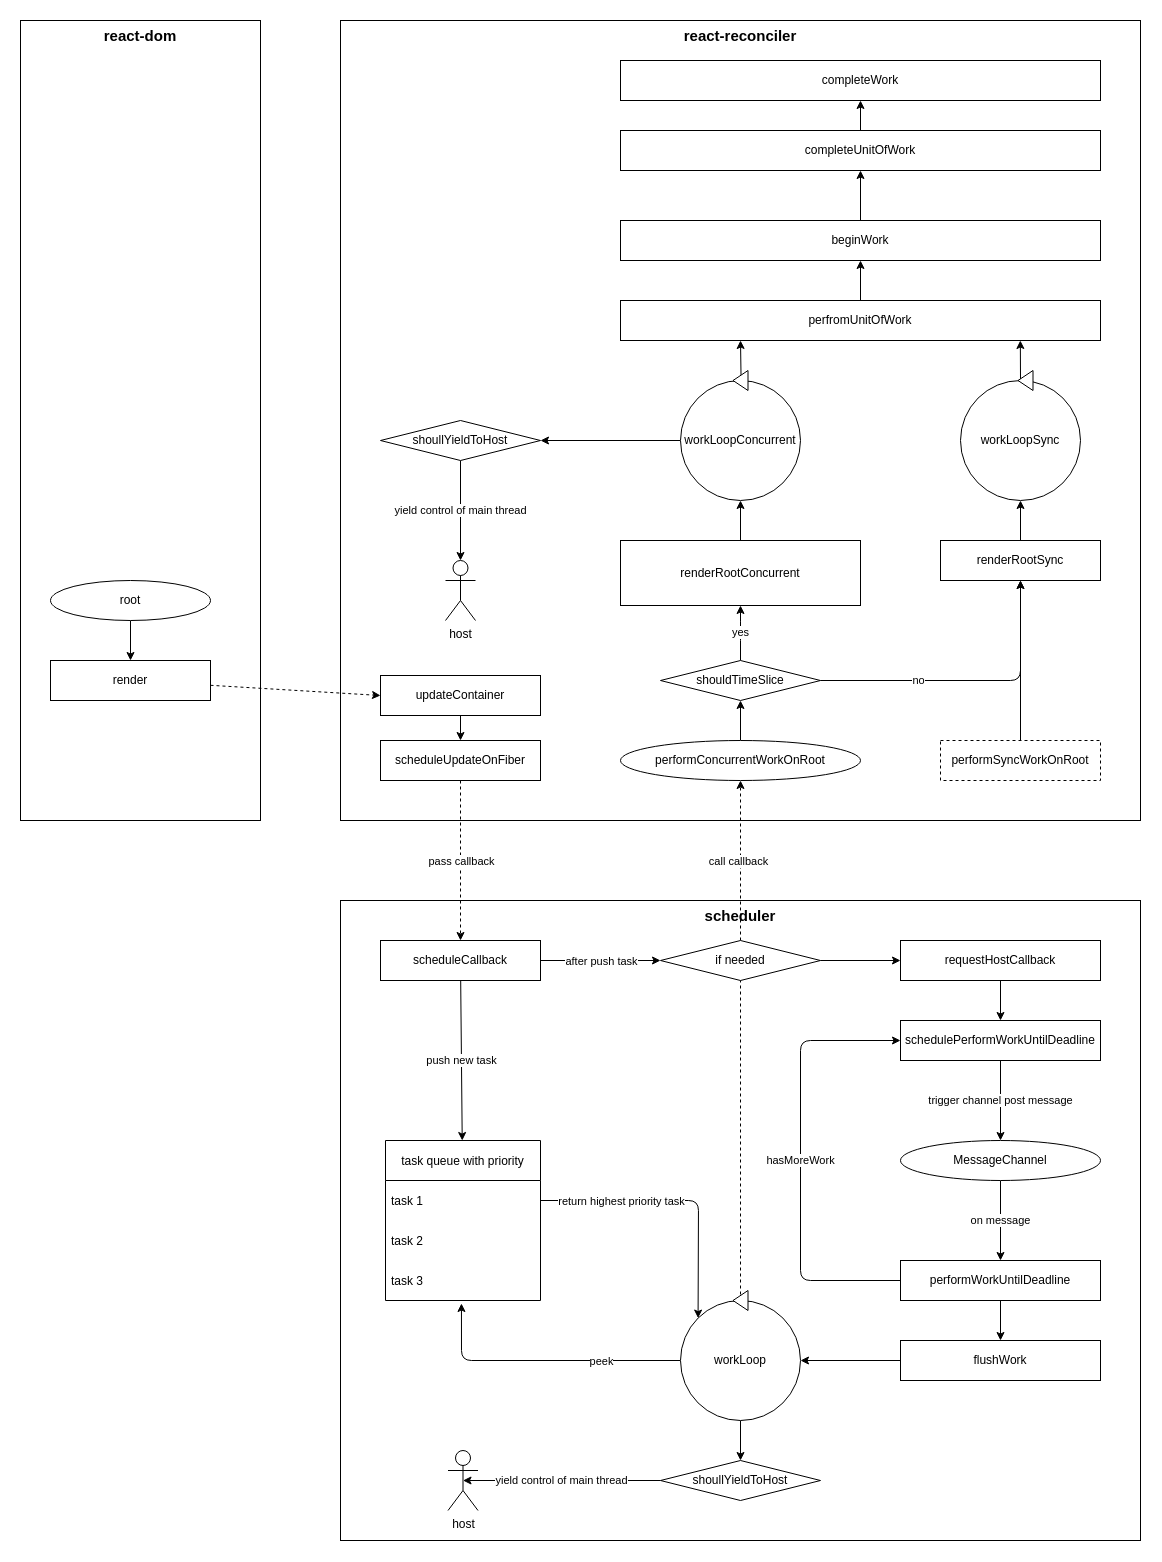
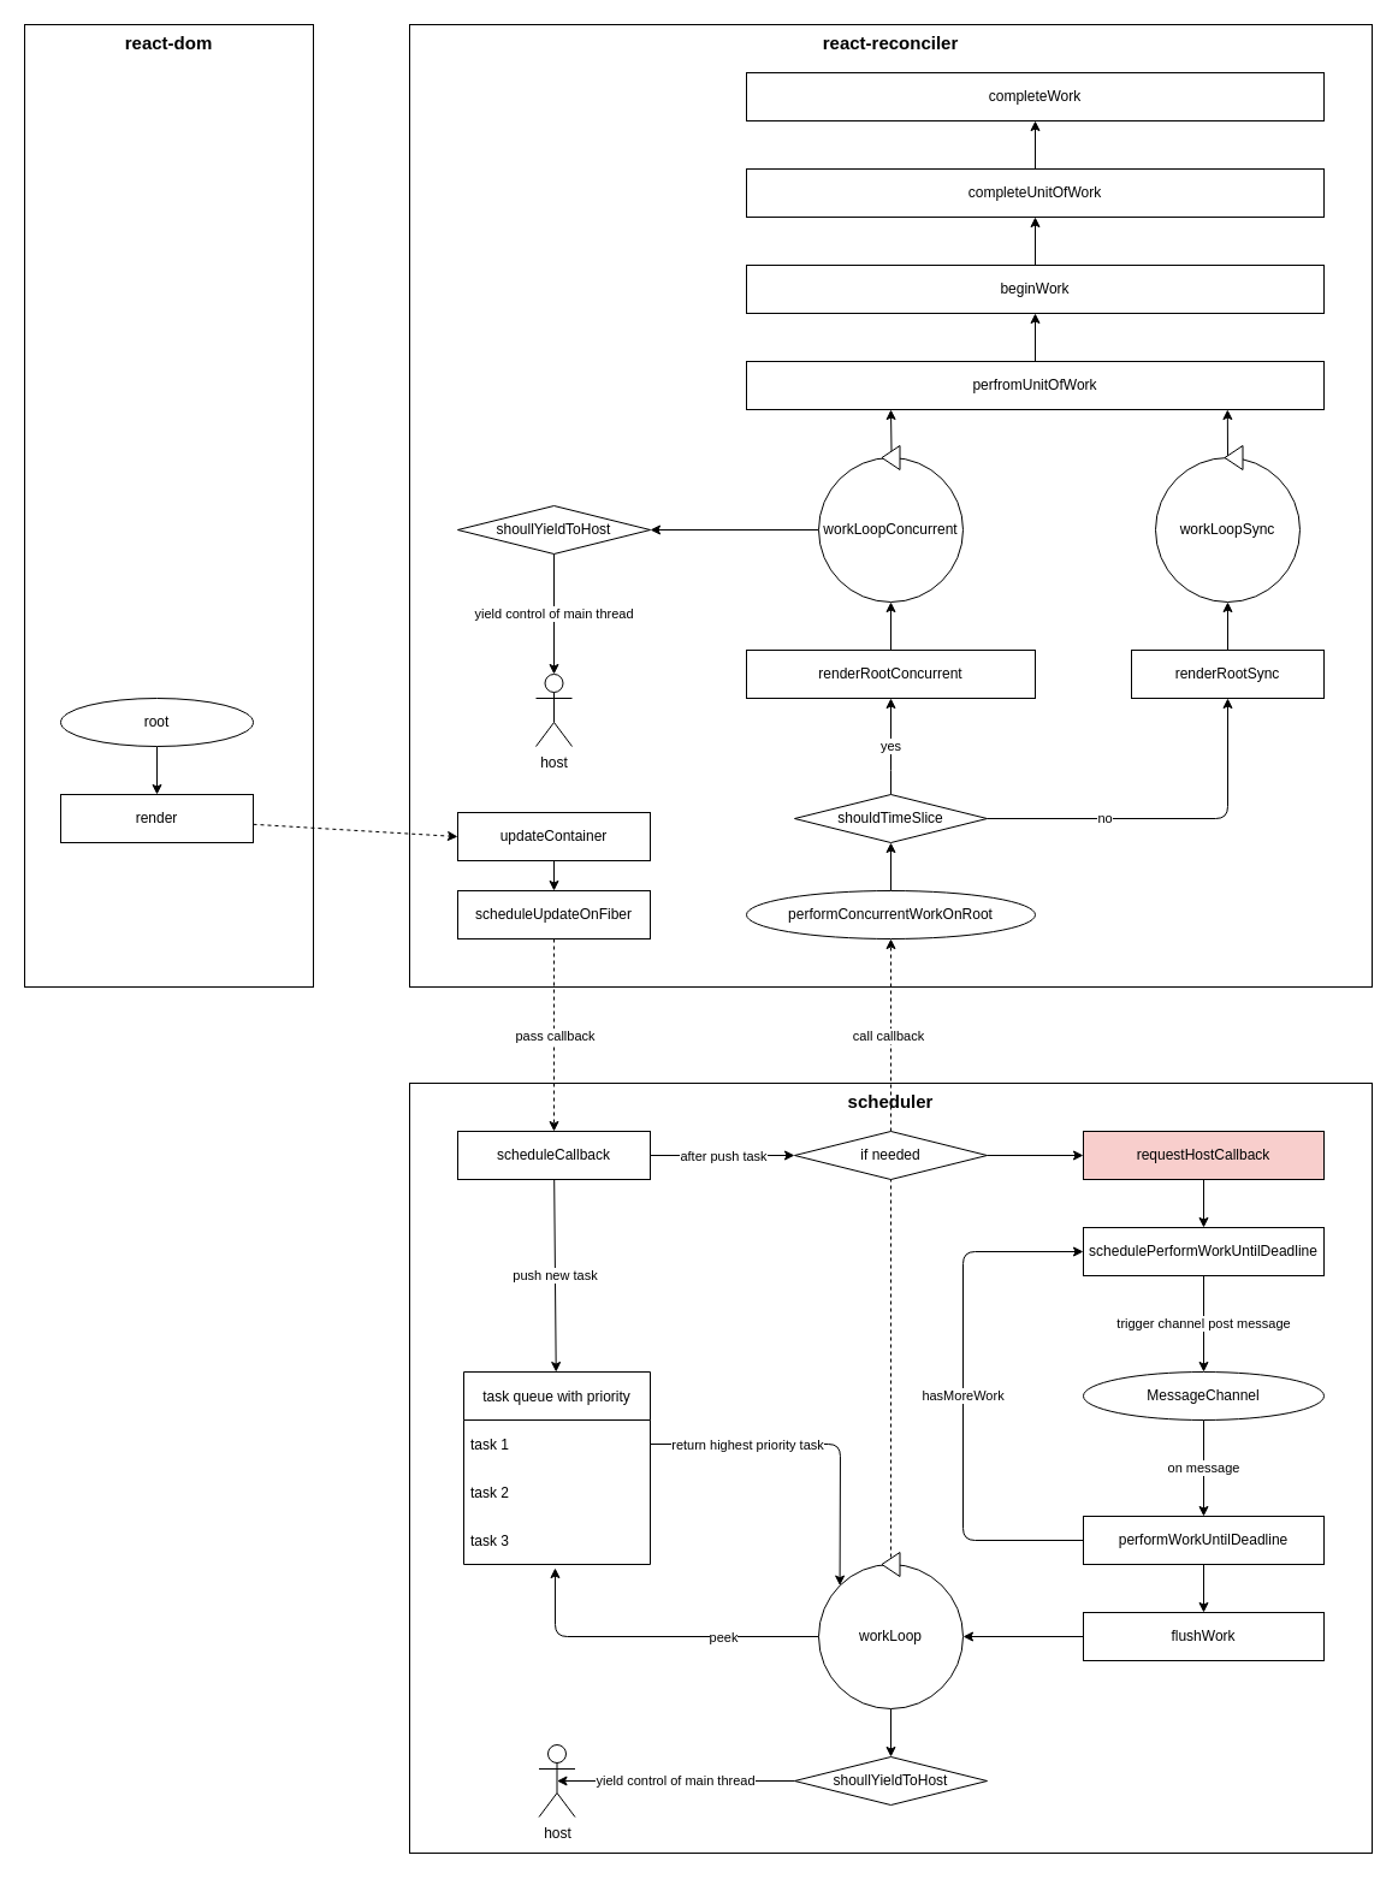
  <mxCell id="0" />
  <mxCell id="1" parent="0" />
  <mxCell id="2" value="react-dom" style="rounded=0;whiteSpace=wrap;html=1;verticalAlign=top;fontStyle=1;fontSize=15;" parent="1" vertex="1"><mxGeometry x="20" y="20" width="240" height="800" as="geometry" /></mxCell>
  <mxCell id="3" value="" style="edgeStyle=none;html=1;" parent="1" source="4" target="5" edge="1"><mxGeometry relative="1" as="geometry" /></mxCell>
  <mxCell id="4" value="root" style="ellipse;whiteSpace=wrap;html=1;" parent="1" vertex="1"><mxGeometry x="50" y="580" width="160" height="40" as="geometry" /></mxCell>
  <mxCell id="5" value="render" style="rounded=0;whiteSpace=wrap;html=1;" parent="1" vertex="1"><mxGeometry x="50" y="660" width="160" height="40" as="geometry" /></mxCell>
  <mxCell id="6" value="react-reconciler" style="rounded=0;whiteSpace=wrap;html=1;verticalAlign=top;fontStyle=1;fontSize=15;" parent="1" vertex="1"><mxGeometry x="340" y="20" width="800" height="800" as="geometry" /></mxCell>
  <mxCell id="7" value="" style="edgeStyle=none;html=1;" parent="1" source="8" target="10" edge="1"><mxGeometry relative="1" as="geometry" /></mxCell>
  <mxCell id="8" value="updateContainer" style="rounded=0;whiteSpace=wrap;html=1;" parent="1" vertex="1"><mxGeometry x="380" y="675" width="160" height="40" as="geometry" /></mxCell>
  <mxCell id="9" style="edgeStyle=none;html=1;entryX=0;entryY=0.5;entryDx=0;entryDy=0;dashed=1;" parent="1" source="5" target="8" edge="1"><mxGeometry relative="1" as="geometry" /></mxCell>
  <mxCell id="10" value="scheduleUpdateOnFiber" style="rounded=0;whiteSpace=wrap;html=1;" parent="1" vertex="1"><mxGeometry x="380" y="740" width="160" height="40" as="geometry" /></mxCell>
  <mxCell id="11" value="scheduler" style="rounded=0;whiteSpace=wrap;html=1;verticalAlign=top;fontStyle=1;fontSize=15;" parent="1" vertex="1"><mxGeometry x="340" y="900" width="800" height="640" as="geometry" /></mxCell>
  <mxCell id="12" value="push new task" style="edgeStyle=none;html=1;" edge="1" parent="1" source="15" target="18"><mxGeometry relative="1" as="geometry" /></mxCell>
  <mxCell id="13" style="edgeStyle=none;html=1;entryX=0;entryY=0.5;entryDx=0;entryDy=0;endArrow=classic;endFill=1;" edge="1" parent="1" source="15" target="74"><mxGeometry relative="1" as="geometry" /></mxCell>
  <mxCell id="14" value="after push task" style="edgeLabel;html=1;align=center;verticalAlign=middle;resizable=0;points=[];" vertex="1" connectable="0" parent="13"><mxGeometry x="-0.167" y="1" relative="1" as="geometry"><mxPoint x="10" y="1" as="offset" /></mxGeometry></mxCell>
  <mxCell id="15" value="scheduleCallback" style="rounded=0;whiteSpace=wrap;html=1;" parent="1" vertex="1"><mxGeometry x="380" y="940" width="160" height="40" as="geometry" /></mxCell>
  <mxCell id="16" style="edgeStyle=none;html=1;dashed=1;entryX=0.5;entryY=0;entryDx=0;entryDy=0;" parent="1" source="10" target="15" edge="1"><mxGeometry relative="1" as="geometry" /></mxCell>
  <mxCell id="17" value="pass callback" style="edgeLabel;html=1;align=center;verticalAlign=middle;resizable=0;points=[];" connectable="0" vertex="1" parent="16"><mxGeometry x="0.215" relative="1" as="geometry"><mxPoint y="-17" as="offset" /></mxGeometry></mxCell>
  <mxCell id="18" value="task queue with priority" style="swimlane;fontStyle=0;childLayout=stackLayout;horizontal=1;startSize=40;horizontalStack=0;resizeParent=1;resizeParentMax=0;resizeLast=0;collapsible=1;marginBottom=0;" parent="1" vertex="1"><mxGeometry x="385" y="1140" width="155" height="160" as="geometry"><mxRectangle x="300" y="680" width="160" height="30" as="alternateBounds" /></mxGeometry></mxCell>
  <mxCell id="19" value="task 1" style="text;strokeColor=none;fillColor=none;align=left;verticalAlign=middle;spacingLeft=4;spacingRight=4;overflow=hidden;points=[[0,0.5],[1,0.5]];portConstraint=eastwest;rotatable=0;" parent="18" vertex="1"><mxGeometry y="40" width="155" height="40" as="geometry" /></mxCell>
  <mxCell id="20" value="task 2" style="text;strokeColor=none;fillColor=none;align=left;verticalAlign=middle;spacingLeft=4;spacingRight=4;overflow=hidden;points=[[0,0.5],[1,0.5]];portConstraint=eastwest;rotatable=0;" parent="18" vertex="1"><mxGeometry y="80" width="155" height="40" as="geometry" /></mxCell>
  <mxCell id="21" value="task 3" style="text;strokeColor=none;fillColor=none;align=left;verticalAlign=middle;spacingLeft=4;spacingRight=4;overflow=hidden;points=[[0,0.5],[1,0.5]];portConstraint=eastwest;rotatable=0;" parent="18" vertex="1"><mxGeometry y="120" width="155" height="40" as="geometry" /></mxCell>
  <mxCell id="22" value="" style="edgeStyle=none;html=1;" edge="1" parent="1" source="23" target="59"><mxGeometry relative="1" as="geometry" /></mxCell>
- <mxCell id="23" value="requestHostCallback" style="rounded=0;whiteSpace=wrap;html=1;" parent="1" vertex="1"><mxGeometry x="900" y="940" width="200" height="40" as="geometry" /></mxCell>
+ <mxCell id="23" value="requestHostCallback" style="rounded=0;whiteSpace=wrap;html=1;fillColor=#f8cecc;" parent="1" vertex="1"><mxGeometry x="900" y="940" width="200" height="40" as="geometry" /></mxCell>
  <mxCell id="24" value="on message" style="edgeStyle=none;html=1;" edge="1" parent="1" source="25" target="28"><mxGeometry relative="1" as="geometry" /></mxCell>
  <mxCell id="25" value="MessageChannel" style="ellipse;whiteSpace=wrap;html=1;" parent="1" vertex="1"><mxGeometry x="900" y="1140" width="200" height="40" as="geometry" /></mxCell>
  <mxCell id="26" value="" style="edgeStyle=none;html=1;" edge="1" parent="1" source="28" target="61"><mxGeometry relative="1" as="geometry" /></mxCell>
  <mxCell id="27" value="hasMoreWork" style="edgeStyle=none;html=1;entryX=0;entryY=0.5;entryDx=0;entryDy=0;" edge="1" parent="1" source="28" target="59"><mxGeometry relative="1" as="geometry"><mxPoint x="890" y="1040" as="targetPoint" /><Array as="points"><mxPoint x="800" y="1280" /><mxPoint x="800" y="1040" /></Array></mxGeometry></mxCell>
  <mxCell id="28" value="performWorkUntilDeadline" style="rounded=0;whiteSpace=wrap;html=1;" vertex="1" parent="1"><mxGeometry x="900" y="1260" width="200" height="40" as="geometry" /></mxCell>
  <mxCell id="29" value="" style="edgeStyle=none;html=1;" edge="1" parent="1" source="30" target="33"><mxGeometry relative="1" as="geometry" /></mxCell>
  <mxCell id="30" value="performConcurrentWorkOnRoot" style="ellipse;whiteSpace=wrap;html=1;" vertex="1" parent="1"><mxGeometry x="620" y="740" width="240" height="40" as="geometry" /></mxCell>
  <mxCell id="31" value="yes" style="edgeStyle=none;html=1;" edge="1" parent="1" source="33" target="35"><mxGeometry relative="1" as="geometry"><Array as="points"><mxPoint x="740" y="630" /></Array></mxGeometry></mxCell>
  <mxCell id="32" value="no" style="edgeStyle=none;html=1;entryX=0.5;entryY=1;entryDx=0;entryDy=0;" edge="1" parent="1" source="33" target="37"><mxGeometry x="-0.344" relative="1" as="geometry"><Array as="points"><mxPoint x="1020" y="680" /></Array><mxPoint as="offset" /></mxGeometry></mxCell>
  <mxCell id="33" value="shouldTimeSlice" style="rhombus;whiteSpace=wrap;html=1;" vertex="1" parent="1"><mxGeometry x="660" y="660" width="160" height="40" as="geometry" /></mxCell>
  <mxCell id="34" value="" style="edgeStyle=none;html=1;" edge="1" parent="1" source="35" target="40"><mxGeometry relative="1" as="geometry" /></mxCell>
- <mxCell id="35" value="renderRootConcurrent" style="rounded=0;whiteSpace=wrap;html=1;" vertex="1" parent="1"><mxGeometry x="620" y="540" width="240" height="65" as="geometry" /></mxCell>
+ <mxCell id="35" value="renderRootConcurrent" style="rounded=0;whiteSpace=wrap;html=1;" vertex="1" parent="1"><mxGeometry x="620" y="540" width="240" height="40" as="geometry" /></mxCell>
  <mxCell id="36" value="" style="edgeStyle=none;html=1;" edge="1" parent="1" source="37" target="42"><mxGeometry relative="1" as="geometry" /></mxCell>
  <mxCell id="37" value="renderRootSync" style="rounded=0;whiteSpace=wrap;html=1;" vertex="1" parent="1"><mxGeometry x="940" y="540" width="160" height="40" as="geometry" /></mxCell>
  <mxCell id="38" value="" style="edgeStyle=none;html=1;entryX=0.25;entryY=1;entryDx=0;entryDy=0;" edge="1" parent="1" source="40" target="44"><mxGeometry relative="1" as="geometry" /></mxCell>
  <mxCell id="39" style="edgeStyle=none;html=1;entryX=1;entryY=0.5;entryDx=0;entryDy=0;endArrow=classic;endFill=1;" edge="1" parent="1" source="40" target="71"><mxGeometry relative="1" as="geometry" /></mxCell>
  <mxCell id="40" value="workLoopConcurrent" style="ellipse;whiteSpace=wrap;html=1;aspect=fixed;" vertex="1" parent="1"><mxGeometry x="680" y="380" width="120" height="120" as="geometry" /></mxCell>
  <mxCell id="41" value="" style="edgeStyle=none;html=1;fontSize=15;endArrow=classic;endFill=1;entryX=0.833;entryY=1;entryDx=0;entryDy=0;entryPerimeter=0;" edge="1" parent="1" source="42" target="44"><mxGeometry relative="1" as="geometry" /></mxCell>
  <mxCell id="42" value="workLoopSync" style="ellipse;whiteSpace=wrap;html=1;aspect=fixed;" vertex="1" parent="1"><mxGeometry x="960" y="380" width="120" height="120" as="geometry" /></mxCell>
  <mxCell id="43" value="" style="edgeStyle=none;html=1;" edge="1" parent="1" source="44" target="48"><mxGeometry relative="1" as="geometry" /></mxCell>
  <mxCell id="44" value="perfromUnitOfWork" style="rounded=0;whiteSpace=wrap;html=1;" vertex="1" parent="1"><mxGeometry x="620" y="300" width="480" height="40" as="geometry" /></mxCell>
  <mxCell id="45" value="" style="triangle;whiteSpace=wrap;html=1;direction=west;" vertex="1" parent="1"><mxGeometry x="732.5" y="370" width="15" height="20" as="geometry" /></mxCell>
  <mxCell id="46" value="" style="triangle;whiteSpace=wrap;html=1;direction=west;" vertex="1" parent="1"><mxGeometry x="1017.5" y="370" width="15" height="20" as="geometry" /></mxCell>
  <mxCell id="47" value="" style="edgeStyle=none;html=1;" edge="1" parent="1" source="48" target="50"><mxGeometry relative="1" as="geometry" /></mxCell>
  <mxCell id="48" value="beginWork" style="rounded=0;whiteSpace=wrap;html=1;" vertex="1" parent="1"><mxGeometry x="620" y="220" width="480" height="40" as="geometry" /></mxCell>
  <mxCell id="49" value="" style="edgeStyle=none;html=1;" edge="1" parent="1" source="50" target="57"><mxGeometry relative="1" as="geometry" /></mxCell>
- <mxCell id="50" value="completeUnitOfWork" style="rounded=0;whiteSpace=wrap;html=1;" vertex="1" parent="1"><mxGeometry x="620" y="130" width="480" height="40" as="geometry" /></mxCell>
+ <mxCell id="50" value="completeUnitOfWork" style="rounded=0;whiteSpace=wrap;html=1;" vertex="1" parent="1"><mxGeometry x="620" y="140" width="480" height="40" as="geometry" /></mxCell>
  <mxCell id="51" style="edgeStyle=none;html=1;entryX=0.49;entryY=1.075;entryDx=0;entryDy=0;entryPerimeter=0;" edge="1" parent="1" source="56" target="21"><mxGeometry relative="1" as="geometry"><Array as="points"><mxPoint x="461" y="1360" /></Array></mxGeometry></mxCell>
  <mxCell id="52" value="peek" style="edgeLabel;html=1;align=center;verticalAlign=middle;resizable=0;points=[];" vertex="1" connectable="0" parent="51"><mxGeometry x="-0.377" relative="1" as="geometry"><mxPoint x="6" as="offset" /></mxGeometry></mxCell>
  <mxCell id="53" style="edgeStyle=none;html=1;entryX=0.5;entryY=0;entryDx=0;entryDy=0;" edge="1" parent="1" source="56" target="64"><mxGeometry relative="1" as="geometry" /></mxCell>
  <mxCell id="54" style="edgeStyle=none;html=1;entryX=0.5;entryY=1;entryDx=0;entryDy=0;dashed=1;" edge="1" parent="1" source="56" target="30"><mxGeometry relative="1" as="geometry" /></mxCell>
  <mxCell id="55" value="call callback" style="edgeLabel;html=1;align=center;verticalAlign=middle;resizable=0;points=[];" vertex="1" connectable="0" parent="54"><mxGeometry x="0.692" y="3" relative="1" as="geometry"><mxPoint as="offset" /></mxGeometry></mxCell>
  <mxCell id="56" value="workLoop" style="ellipse;whiteSpace=wrap;html=1;aspect=fixed;" vertex="1" parent="1"><mxGeometry x="680" y="1300" width="120" height="120" as="geometry" /></mxCell>
  <mxCell id="57" value="completeWork" style="rounded=0;whiteSpace=wrap;html=1;" vertex="1" parent="1"><mxGeometry x="620" y="60" width="480" height="40" as="geometry" /></mxCell>
  <mxCell id="58" value="trigger channel post message" style="edgeStyle=none;html=1;" edge="1" parent="1" source="59" target="25"><mxGeometry relative="1" as="geometry" /></mxCell>
  <mxCell id="59" value="schedulePerformWorkUntilDeadline" style="rounded=0;whiteSpace=wrap;html=1;" vertex="1" parent="1"><mxGeometry x="900" y="1020" width="200" height="40" as="geometry" /></mxCell>
  <mxCell id="60" value="" style="edgeStyle=none;html=1;" edge="1" parent="1" source="61" target="56"><mxGeometry relative="1" as="geometry" /></mxCell>
  <mxCell id="61" value="flushWork" style="rounded=0;whiteSpace=wrap;html=1;" vertex="1" parent="1"><mxGeometry x="900" y="1340" width="200" height="40" as="geometry" /></mxCell>
  <mxCell id="62" value="" style="triangle;whiteSpace=wrap;html=1;direction=west;" vertex="1" parent="1"><mxGeometry x="732.5" y="1290" width="15" height="20" as="geometry" /></mxCell>
  <mxCell id="63" value="yield control of main thread" style="edgeStyle=none;html=1;entryX=0.5;entryY=0.5;entryDx=0;entryDy=0;entryPerimeter=0;" edge="1" parent="1" source="64" target="67"><mxGeometry relative="1" as="geometry" /></mxCell>
  <mxCell id="64" value="shoullYieldToHost" style="rhombus;whiteSpace=wrap;html=1;" vertex="1" parent="1"><mxGeometry x="660" y="1460" width="160" height="40" as="geometry" /></mxCell>
  <mxCell id="65" style="edgeStyle=none;html=1;entryX=0;entryY=0;entryDx=0;entryDy=0;" edge="1" parent="1" source="19" target="56"><mxGeometry relative="1" as="geometry"><Array as="points"><mxPoint x="698" y="1200" /></Array></mxGeometry></mxCell>
  <mxCell id="66" value="return highest priority task" style="edgeLabel;html=1;align=center;verticalAlign=middle;resizable=0;points=[];" vertex="1" connectable="0" parent="65"><mxGeometry x="-0.586" y="-2" relative="1" as="geometry"><mxPoint x="23" y="-2" as="offset" /></mxGeometry></mxCell>
  <mxCell id="67" value="host" style="shape=umlActor;verticalLabelPosition=bottom;verticalAlign=top;html=1;outlineConnect=0;" vertex="1" parent="1"><mxGeometry x="447.5" y="1450" width="30" height="60" as="geometry" /></mxCell>
- <mxCell id="68" style="edgeStyle=none;html=1;entryX=0.5;entryY=1;entryDx=0;entryDy=0;fontSize=15;endArrow=classic;endFill=1;" edge="1" parent="1" source="69" target="37"><mxGeometry relative="1" as="geometry" /></mxCell>
- <mxCell id="69" value="performSyncWorkOnRoot" style="rounded=0;whiteSpace=wrap;html=1;dashed=1;" vertex="1" parent="1"><mxGeometry x="940" y="740" width="160" height="40" as="geometry" /></mxCell>
  <mxCell id="70" value="yield control of main thread" style="edgeStyle=none;html=1;endArrow=classic;endFill=1;" edge="1" parent="1" source="71" target="72"><mxGeometry relative="1" as="geometry" /></mxCell>
  <mxCell id="71" value="shoullYieldToHost" style="rhombus;whiteSpace=wrap;html=1;" vertex="1" parent="1"><mxGeometry x="380" y="420" width="160" height="40" as="geometry" /></mxCell>
  <mxCell id="72" value="host" style="shape=umlActor;verticalLabelPosition=bottom;verticalAlign=top;html=1;outlineConnect=0;" vertex="1" parent="1"><mxGeometry x="445" y="560" width="30" height="60" as="geometry" /></mxCell>
  <mxCell id="73" value="" style="edgeStyle=none;html=1;endArrow=classic;endFill=1;" edge="1" parent="1" source="74" target="23"><mxGeometry relative="1" as="geometry" /></mxCell>
  <mxCell id="74" value="if needed" style="rhombus;whiteSpace=wrap;html=1;" vertex="1" parent="1"><mxGeometry x="660" y="940" width="160" height="40" as="geometry" /></mxCell>
